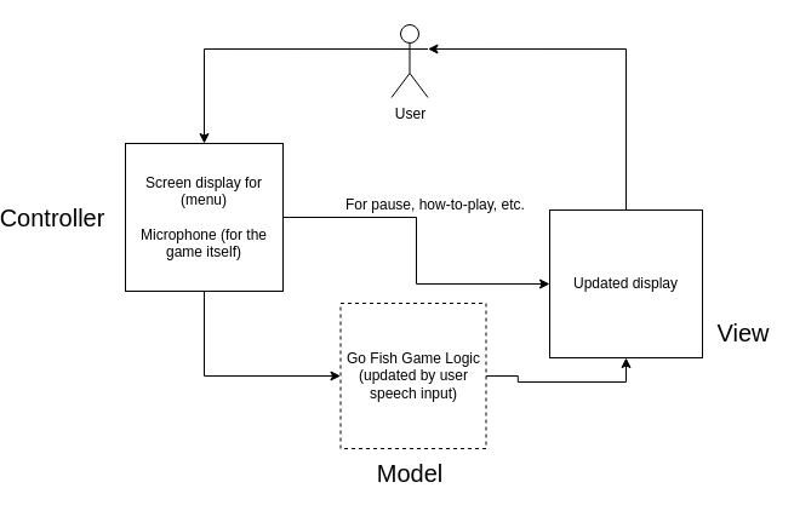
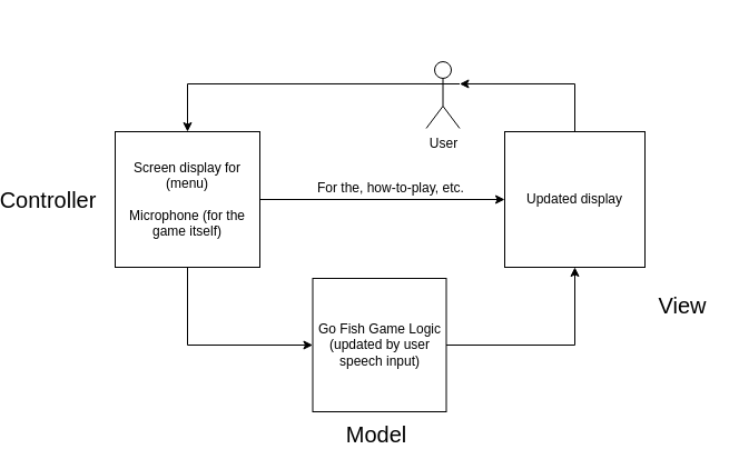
  <mxCell id="0" />
  <mxCell id="1" parent="0" />
  <mxCell id="2" style="edgeStyle=orthogonalEdgeStyle;rounded=0;orthogonalLoop=1;jettySize=auto;html=1;entryX=0.5;entryY=0;entryDx=0;entryDy=0;exitX=0;exitY=0.333;exitDx=0;exitDy=0;exitPerimeter=0;" parent="1" source="10" target="5" edge="1"><mxGeometry relative="1" as="geometry"><mxPoint x="275" y="50" as="sourcePoint" /></mxGeometry></mxCell>
  <mxCell id="3" style="edgeStyle=orthogonalEdgeStyle;rounded=0;orthogonalLoop=1;jettySize=auto;html=1;exitX=0.5;exitY=1;exitDx=0;exitDy=0;entryX=0;entryY=0.5;entryDx=0;entryDy=0;" parent="1" source="5" target="9" edge="1"><mxGeometry relative="1" as="geometry" /></mxCell>
  <mxCell id="4" style="edgeStyle=orthogonalEdgeStyle;rounded=0;orthogonalLoop=1;jettySize=auto;html=1;exitX=1;exitY=0.5;exitDx=0;exitDy=0;entryX=0;entryY=0.5;entryDx=0;entryDy=0;" edge="1" parent="1" source="5" target="7"><mxGeometry relative="1" as="geometry" /></mxCell>
  <mxCell id="5" value="Screen display for (menu)&lt;br&gt;&lt;br&gt;Microphone (for the game itself)" style="rounded=0;whiteSpace=wrap;html=1;" parent="1" vertex="1"><mxGeometry x="100" y="118" width="130" height="122" as="geometry" /></mxCell>
  <mxCell id="6" style="edgeStyle=orthogonalEdgeStyle;rounded=0;orthogonalLoop=1;jettySize=auto;html=1;exitX=0.5;exitY=0;exitDx=0;exitDy=0;entryX=1;entryY=0.333;entryDx=0;entryDy=0;entryPerimeter=0;" parent="1" source="7" target="10" edge="1"><mxGeometry relative="1" as="geometry" /></mxCell>
- <mxCell id="7" value="Updated display" style="rounded=0;whiteSpace=wrap;html=1;" parent="1" vertex="1"><mxGeometry x="450" y="173" width="126" height="122" as="geometry" /></mxCell>
+ <mxCell id="7" value="Updated display" style="rounded=0;whiteSpace=wrap;html=1;" parent="1" vertex="1"><mxGeometry x="450" y="118" width="126" height="122" as="geometry" /></mxCell>
  <mxCell id="8" style="edgeStyle=orthogonalEdgeStyle;rounded=0;orthogonalLoop=1;jettySize=auto;html=1;exitX=1;exitY=0.5;exitDx=0;exitDy=0;entryX=0.5;entryY=1;entryDx=0;entryDy=0;" parent="1" source="9" target="7" edge="1"><mxGeometry relative="1" as="geometry" /></mxCell>
- <mxCell id="9" value="Go Fish Game Logic&lt;br&gt;(updated by user speech input)" style="rounded=0;whiteSpace=wrap;html=1;dashed=1;" parent="1" vertex="1"><mxGeometry x="277.5" y="250" width="120" height="120" as="geometry" /></mxCell>
- <mxCell id="10" value="User" style="shape=umlActor;verticalLabelPosition=bottom;labelBackgroundColor=#ffffff;verticalAlign=top;html=1;outlineConnect=0;" parent="1" vertex="1"><mxGeometry x="319.5" y="20" width="30" height="60" as="geometry" /></mxCell>
+ <mxCell id="9" value="Go Fish Game Logic&lt;br&gt;(updated by user speech input)" style="rounded=0;whiteSpace=wrap;html=1;" parent="1" vertex="1"><mxGeometry x="277.5" y="250" width="120" height="120" as="geometry" /></mxCell>
+ <mxCell id="10" value="User" style="shape=umlActor;verticalLabelPosition=bottom;labelBackgroundColor=#ffffff;verticalAlign=top;html=1;outlineConnect=0;" parent="1" vertex="1"><mxGeometry x="379.5" y="55" width="30" height="60" as="geometry" /></mxCell>
  <mxCell id="11" value="&lt;font style=&quot;font-size: 20px&quot;&gt;Controller&lt;/font&gt;" style="text;html=1;strokeColor=none;fillColor=none;align=center;verticalAlign=middle;whiteSpace=wrap;rounded=0;" parent="1" vertex="1"><mxGeometry x="20" y="169" width="40" height="20" as="geometry" /></mxCell>
  <mxCell id="12" value="&lt;font style=&quot;font-size: 20px&quot;&gt;Model&lt;/font&gt;" style="text;html=1;strokeColor=none;fillColor=none;align=center;verticalAlign=middle;whiteSpace=wrap;rounded=0;" parent="1" vertex="1"><mxGeometry x="315" y="380" width="40" height="20" as="geometry" /></mxCell>
  <mxCell id="13" value="&lt;font style=&quot;font-size: 20px&quot;&gt;View&lt;/font&gt;" style="text;html=1;strokeColor=none;fillColor=none;align=center;verticalAlign=middle;whiteSpace=wrap;rounded=0;strokeWidth=3;" parent="1" vertex="1"><mxGeometry x="590" y="264" width="40" height="20" as="geometry" /></mxCell>
- <mxCell id="14" value="For pause, how-to-play, etc." style="text;html=1;resizable=0;points=[];autosize=1;align=left;verticalAlign=top;spacingTop=-4;" vertex="1" parent="1"><mxGeometry x="279.5" y="159" width="160" height="20" as="geometry" /></mxCell>
+ <mxCell id="14" value="For the, how-to-play, etc." style="text;html=1;resizable=0;points=[];autosize=1;align=left;verticalAlign=top;spacingTop=-4;" vertex="1" parent="1"><mxGeometry x="279.5" y="159" width="160" height="20" as="geometry" /></mxCell>
